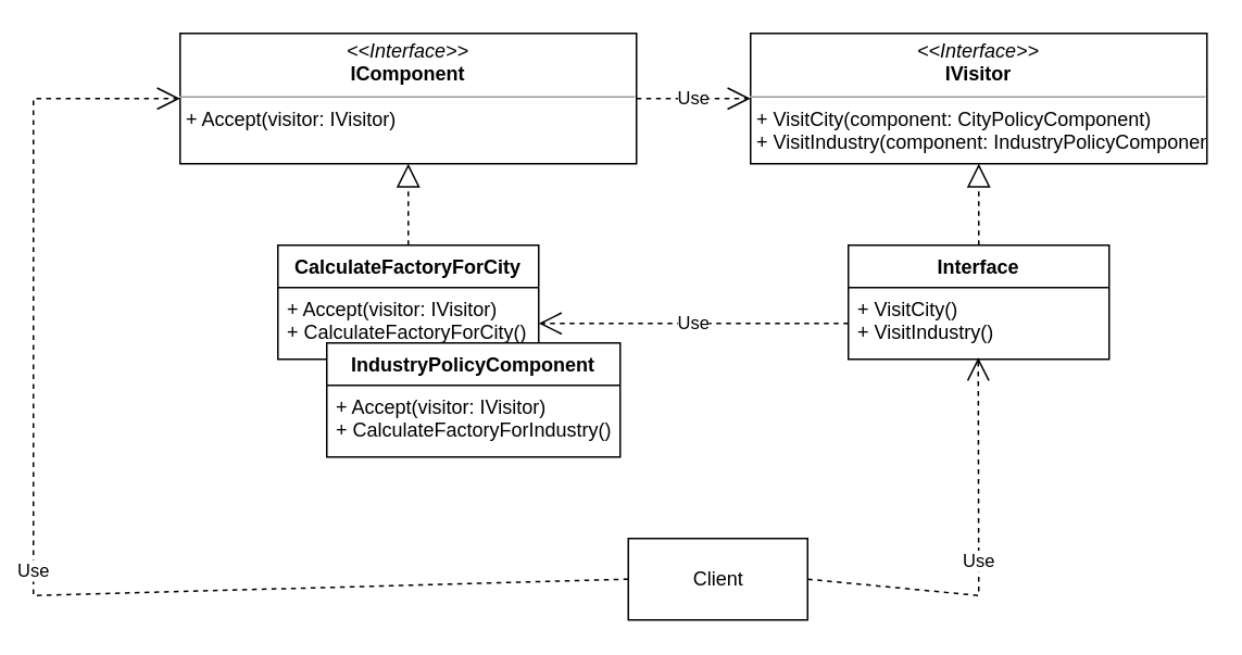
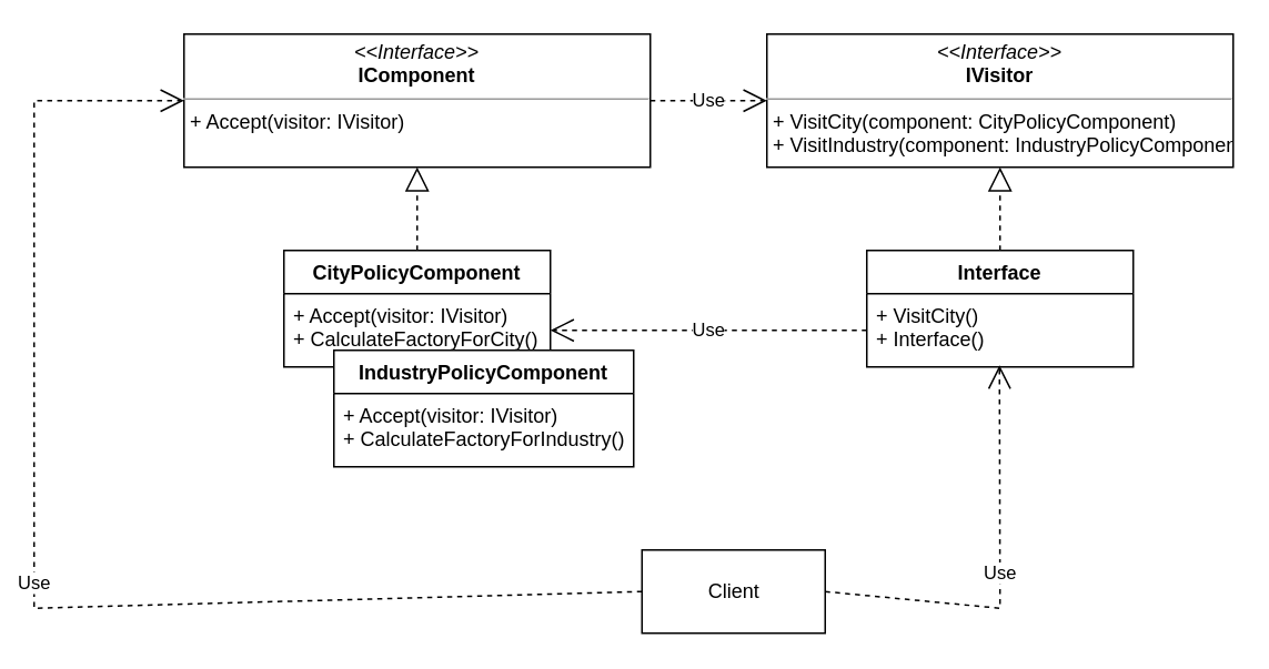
  <mxCell id="0" />
  <mxCell id="1" parent="0" />
  <mxCell id="2" value="&lt;p style=&quot;margin:0px;margin-top:4px;text-align:center;&quot;&gt;&lt;i&gt;&amp;lt;&amp;lt;Interface&amp;gt;&amp;gt;&lt;/i&gt;&lt;br&gt;&lt;b&gt;IVisitor&lt;/b&gt;&lt;/p&gt;&lt;hr size=&quot;1&quot;&gt;&lt;p style=&quot;margin:0px;margin-left:4px;&quot;&gt;&lt;/p&gt;&lt;p style=&quot;margin:0px;margin-left:4px;&quot;&gt;+ VisitCity(component: CityPolicyComponent)&lt;/p&gt;&lt;p style=&quot;margin:0px;margin-left:4px;&quot;&gt;+ VisitIndustry(component: IndustryPolicyComponent)&lt;/p&gt;" style="verticalAlign=top;align=left;overflow=fill;fontSize=12;fontFamily=Helvetica;html=1;" vertex="1" parent="1"><mxGeometry x="460" y="20" width="280" height="80" as="geometry" /></mxCell>
  <mxCell id="3" value="&lt;p style=&quot;margin:0px;margin-top:4px;text-align:center;&quot;&gt;&lt;i&gt;&amp;lt;&amp;lt;Interface&amp;gt;&amp;gt;&lt;/i&gt;&lt;br&gt;&lt;b&gt;IComponent&lt;/b&gt;&lt;/p&gt;&lt;hr size=&quot;1&quot;&gt;&lt;p style=&quot;margin:0px;margin-left:4px;&quot;&gt;&lt;/p&gt;&lt;p style=&quot;margin:0px;margin-left:4px;&quot;&gt;+ Accept(visitor: IVisitor)&lt;/p&gt;" style="verticalAlign=top;align=left;overflow=fill;fontSize=12;fontFamily=Helvetica;html=1;" vertex="1" parent="1"><mxGeometry x="110" y="20" width="280" height="80" as="geometry" /></mxCell>
- <mxCell id="4" value="CalculateFactoryForCity" style="swimlane;fontStyle=1;align=center;verticalAlign=top;childLayout=stackLayout;horizontal=1;startSize=26;horizontalStack=0;resizeParent=1;resizeParentMax=0;resizeLast=0;collapsible=1;marginBottom=0;" vertex="1" parent="1"><mxGeometry x="170" y="150" width="160" height="70" as="geometry" /></mxCell>
+ <mxCell id="4" value="CityPolicyComponent" style="swimlane;fontStyle=1;align=center;verticalAlign=top;childLayout=stackLayout;horizontal=1;startSize=26;horizontalStack=0;resizeParent=1;resizeParentMax=0;resizeLast=0;collapsible=1;marginBottom=0;" vertex="1" parent="1"><mxGeometry x="170" y="150" width="160" height="70" as="geometry" /></mxCell>
  <mxCell id="5" value="+ Accept(visitor: IVisitor)&#10;+ CalculateFactoryForCity()" style="text;strokeColor=none;fillColor=none;align=left;verticalAlign=top;spacingLeft=4;spacingRight=4;overflow=hidden;rotatable=0;points=[[0,0.5],[1,0.5]];portConstraint=eastwest;" vertex="1" parent="4"><mxGeometry y="26" width="160" height="44" as="geometry" /></mxCell>
  <mxCell id="6" value="IndustryPolicyComponent" style="swimlane;fontStyle=1;align=center;verticalAlign=top;childLayout=stackLayout;horizontal=1;startSize=26;horizontalStack=0;resizeParent=1;resizeParentMax=0;resizeLast=0;collapsible=1;marginBottom=0;" vertex="1" parent="1"><mxGeometry x="200" y="210" width="180" height="70" as="geometry" /></mxCell>
  <mxCell id="7" value="+ Accept(visitor: IVisitor)&#10;+ CalculateFactoryForIndustry()" style="text;strokeColor=none;fillColor=none;align=left;verticalAlign=top;spacingLeft=4;spacingRight=4;overflow=hidden;rotatable=0;points=[[0,0.5],[1,0.5]];portConstraint=eastwest;" vertex="1" parent="6"><mxGeometry y="26" width="180" height="44" as="geometry" /></mxCell>
  <mxCell id="8" value="" style="endArrow=block;dashed=1;endFill=0;endSize=12;html=1;rounded=0;entryX=0.5;entryY=1;entryDx=0;entryDy=0;exitX=0.5;exitY=0;exitDx=0;exitDy=0;" edge="1" parent="1" source="4" target="3"><mxGeometry width="160" relative="1" as="geometry"><mxPoint x="270" y="140" as="sourcePoint" /><mxPoint x="400" y="520" as="targetPoint" /></mxGeometry></mxCell>
  <mxCell id="9" value="Interface" style="swimlane;fontStyle=1;align=center;verticalAlign=top;childLayout=stackLayout;horizontal=1;startSize=26;horizontalStack=0;resizeParent=1;resizeParentMax=0;resizeLast=0;collapsible=1;marginBottom=0;" vertex="1" parent="1"><mxGeometry x="520" y="150" width="160" height="70" as="geometry" /></mxCell>
- <mxCell id="10" value="+ VisitCity()&#10;+ VisitIndustry()" style="text;strokeColor=none;fillColor=none;align=left;verticalAlign=top;spacingLeft=4;spacingRight=4;overflow=hidden;rotatable=0;points=[[0,0.5],[1,0.5]];portConstraint=eastwest;" vertex="1" parent="9"><mxGeometry y="26" width="160" height="44" as="geometry" /></mxCell>
+ <mxCell id="10" value="+ VisitCity()&#10;+ Interface()" style="text;strokeColor=none;fillColor=none;align=left;verticalAlign=top;spacingLeft=4;spacingRight=4;overflow=hidden;rotatable=0;points=[[0,0.5],[1,0.5]];portConstraint=eastwest;" vertex="1" parent="9"><mxGeometry y="26" width="160" height="44" as="geometry" /></mxCell>
  <mxCell id="11" value="" style="endArrow=block;dashed=1;endFill=0;endSize=12;html=1;rounded=0;entryX=0.5;entryY=1;entryDx=0;entryDy=0;exitX=0.5;exitY=0;exitDx=0;exitDy=0;" edge="1" parent="1" source="9" target="2"><mxGeometry width="160" relative="1" as="geometry"><mxPoint x="270" y="520" as="sourcePoint" /><mxPoint x="430" y="520" as="targetPoint" /></mxGeometry></mxCell>
  <mxCell id="12" value="Use" style="endArrow=open;endSize=12;dashed=1;html=1;rounded=0;exitX=0;exitY=0.5;exitDx=0;exitDy=0;entryX=1;entryY=0.5;entryDx=0;entryDy=0;" edge="1" parent="1" source="10" target="5"><mxGeometry width="160" relative="1" as="geometry"><mxPoint x="270" y="520" as="sourcePoint" /><mxPoint x="430" y="520" as="targetPoint" /></mxGeometry></mxCell>
  <mxCell id="13" value="Use" style="endArrow=open;endSize=12;dashed=1;html=1;rounded=0;entryX=0;entryY=0.5;entryDx=0;entryDy=0;exitX=1;exitY=0.5;exitDx=0;exitDy=0;" edge="1" parent="1" source="3" target="2"><mxGeometry width="160" relative="1" as="geometry"><mxPoint x="270" y="520" as="sourcePoint" /><mxPoint x="430" y="520" as="targetPoint" /></mxGeometry></mxCell>
  <mxCell id="14" value="Client" style="html=1;" vertex="1" parent="1"><mxGeometry x="385" y="330" width="110" height="50" as="geometry" /></mxCell>
  <mxCell id="15" value="Use" style="endArrow=open;endSize=12;dashed=1;html=1;rounded=0;exitX=0;exitY=0.5;exitDx=0;exitDy=0;entryX=0;entryY=0.5;entryDx=0;entryDy=0;" edge="1" parent="1" source="14" target="3"><mxGeometry width="160" relative="1" as="geometry"><mxPoint x="270" y="520" as="sourcePoint" /><mxPoint x="430" y="520" as="targetPoint" /><Array as="points"><mxPoint x="20" y="365" /><mxPoint x="20" y="60" /></Array></mxGeometry></mxCell>
  <mxCell id="16" value="Use" style="endArrow=open;endSize=12;dashed=1;html=1;rounded=0;entryX=0.498;entryY=0.977;entryDx=0;entryDy=0;entryPerimeter=0;exitX=1;exitY=0.5;exitDx=0;exitDy=0;" edge="1" parent="1" source="14" target="10"><mxGeometry width="160" relative="1" as="geometry"><mxPoint x="270" y="520" as="sourcePoint" /><mxPoint x="590" y="250" as="targetPoint" /><Array as="points"><mxPoint x="600" y="365" /></Array></mxGeometry></mxCell>
